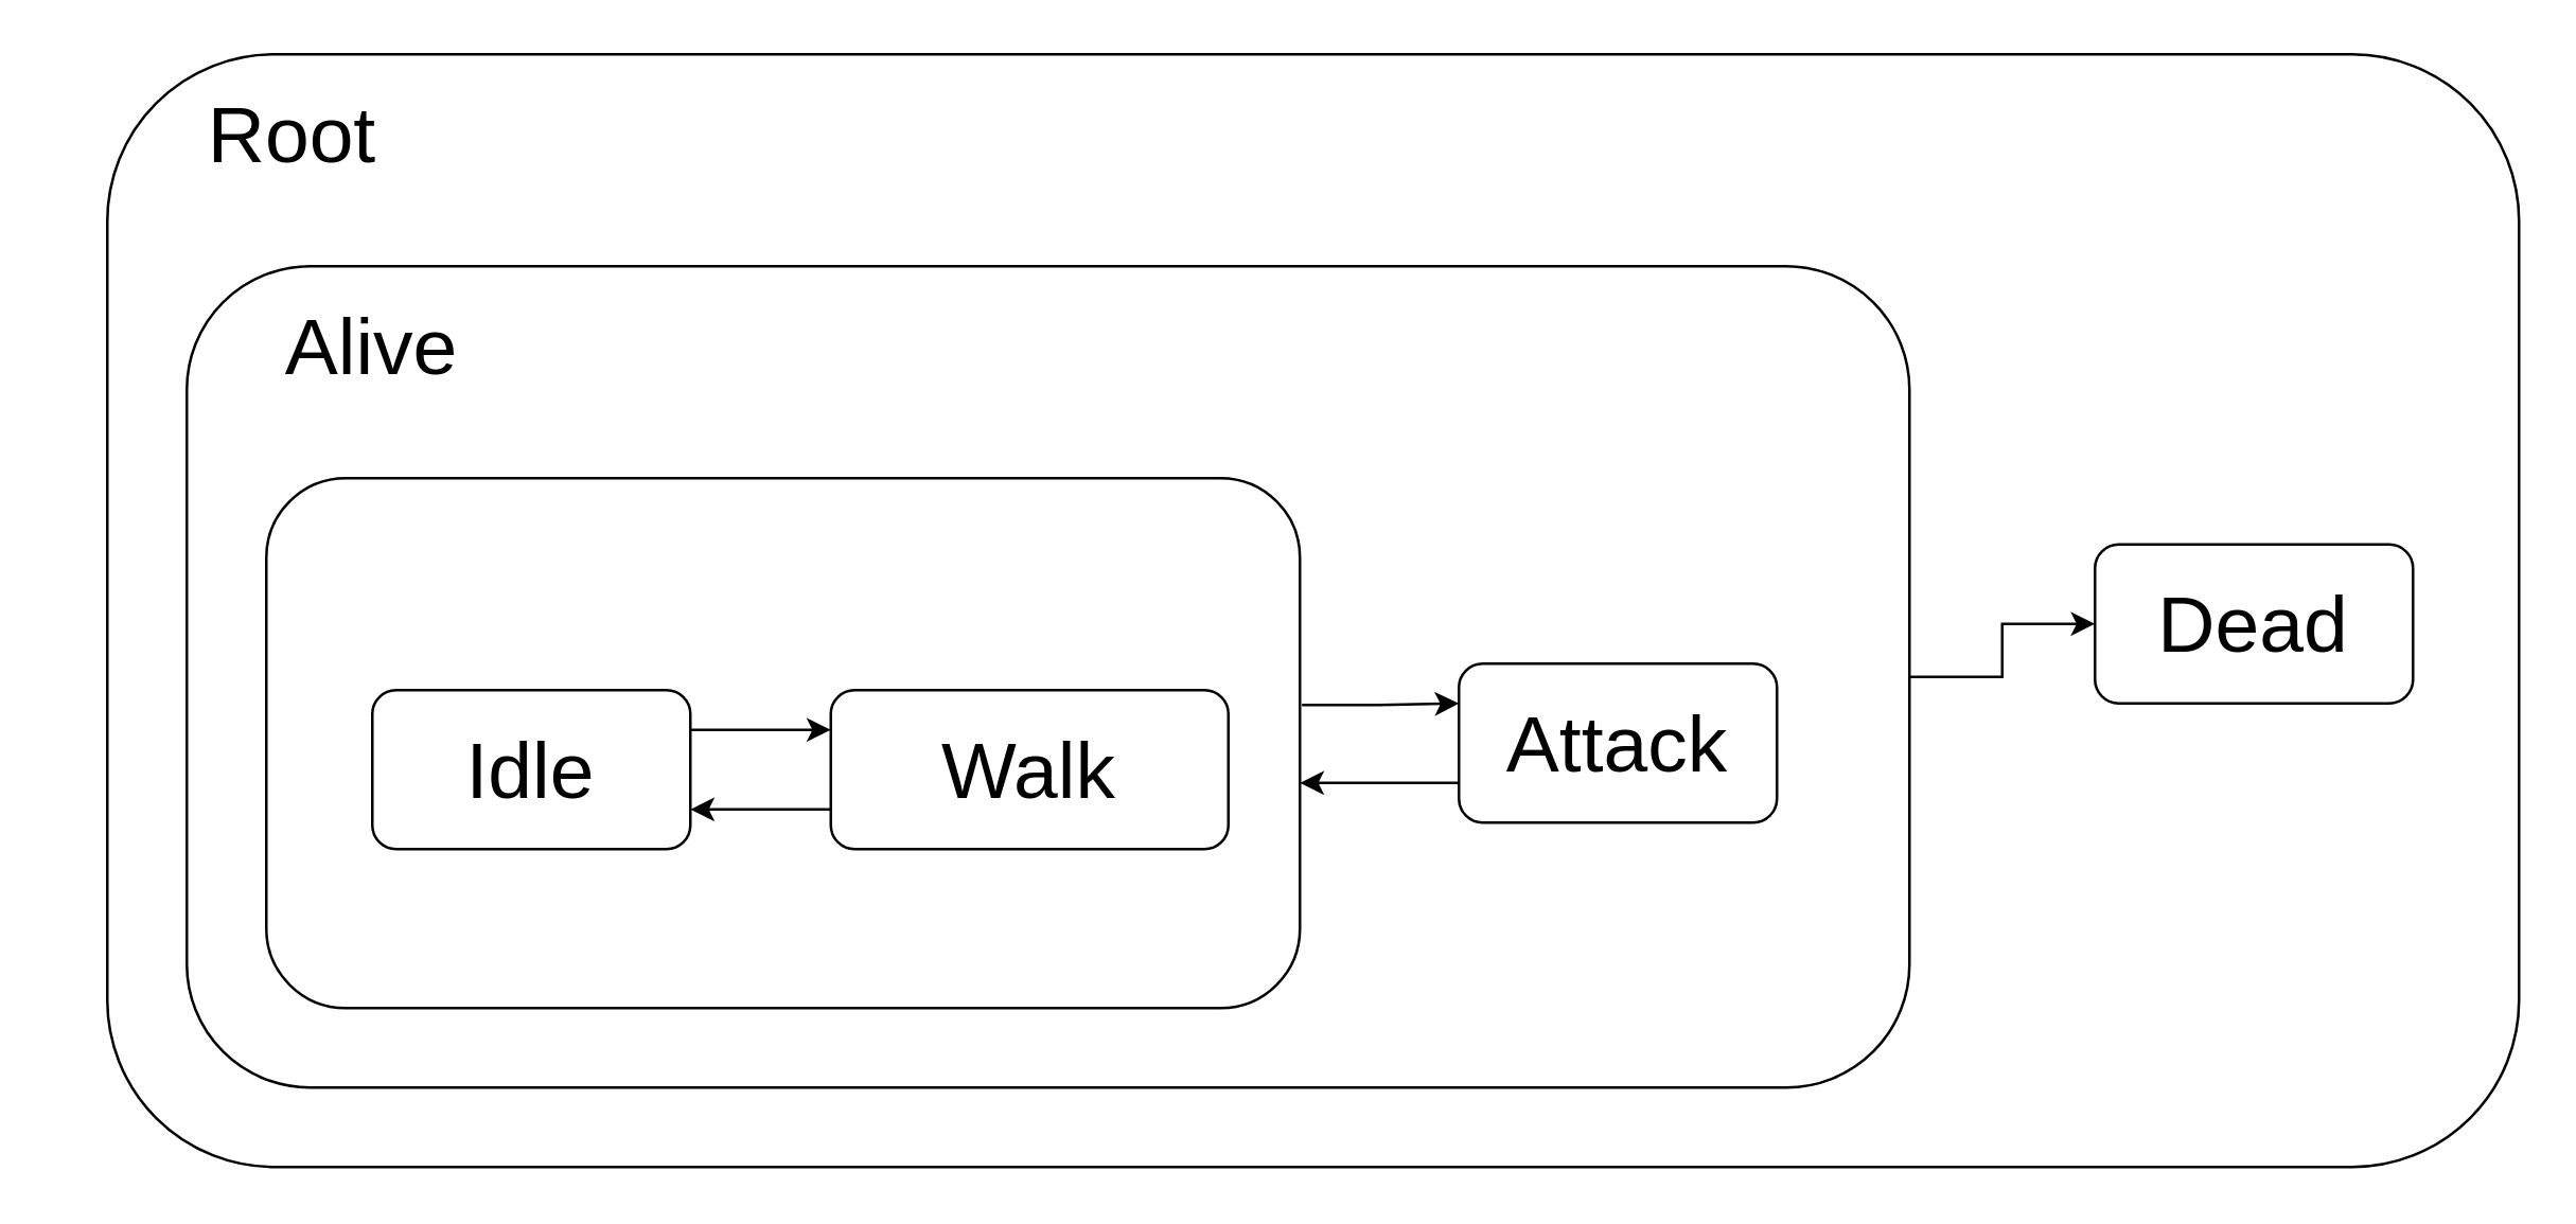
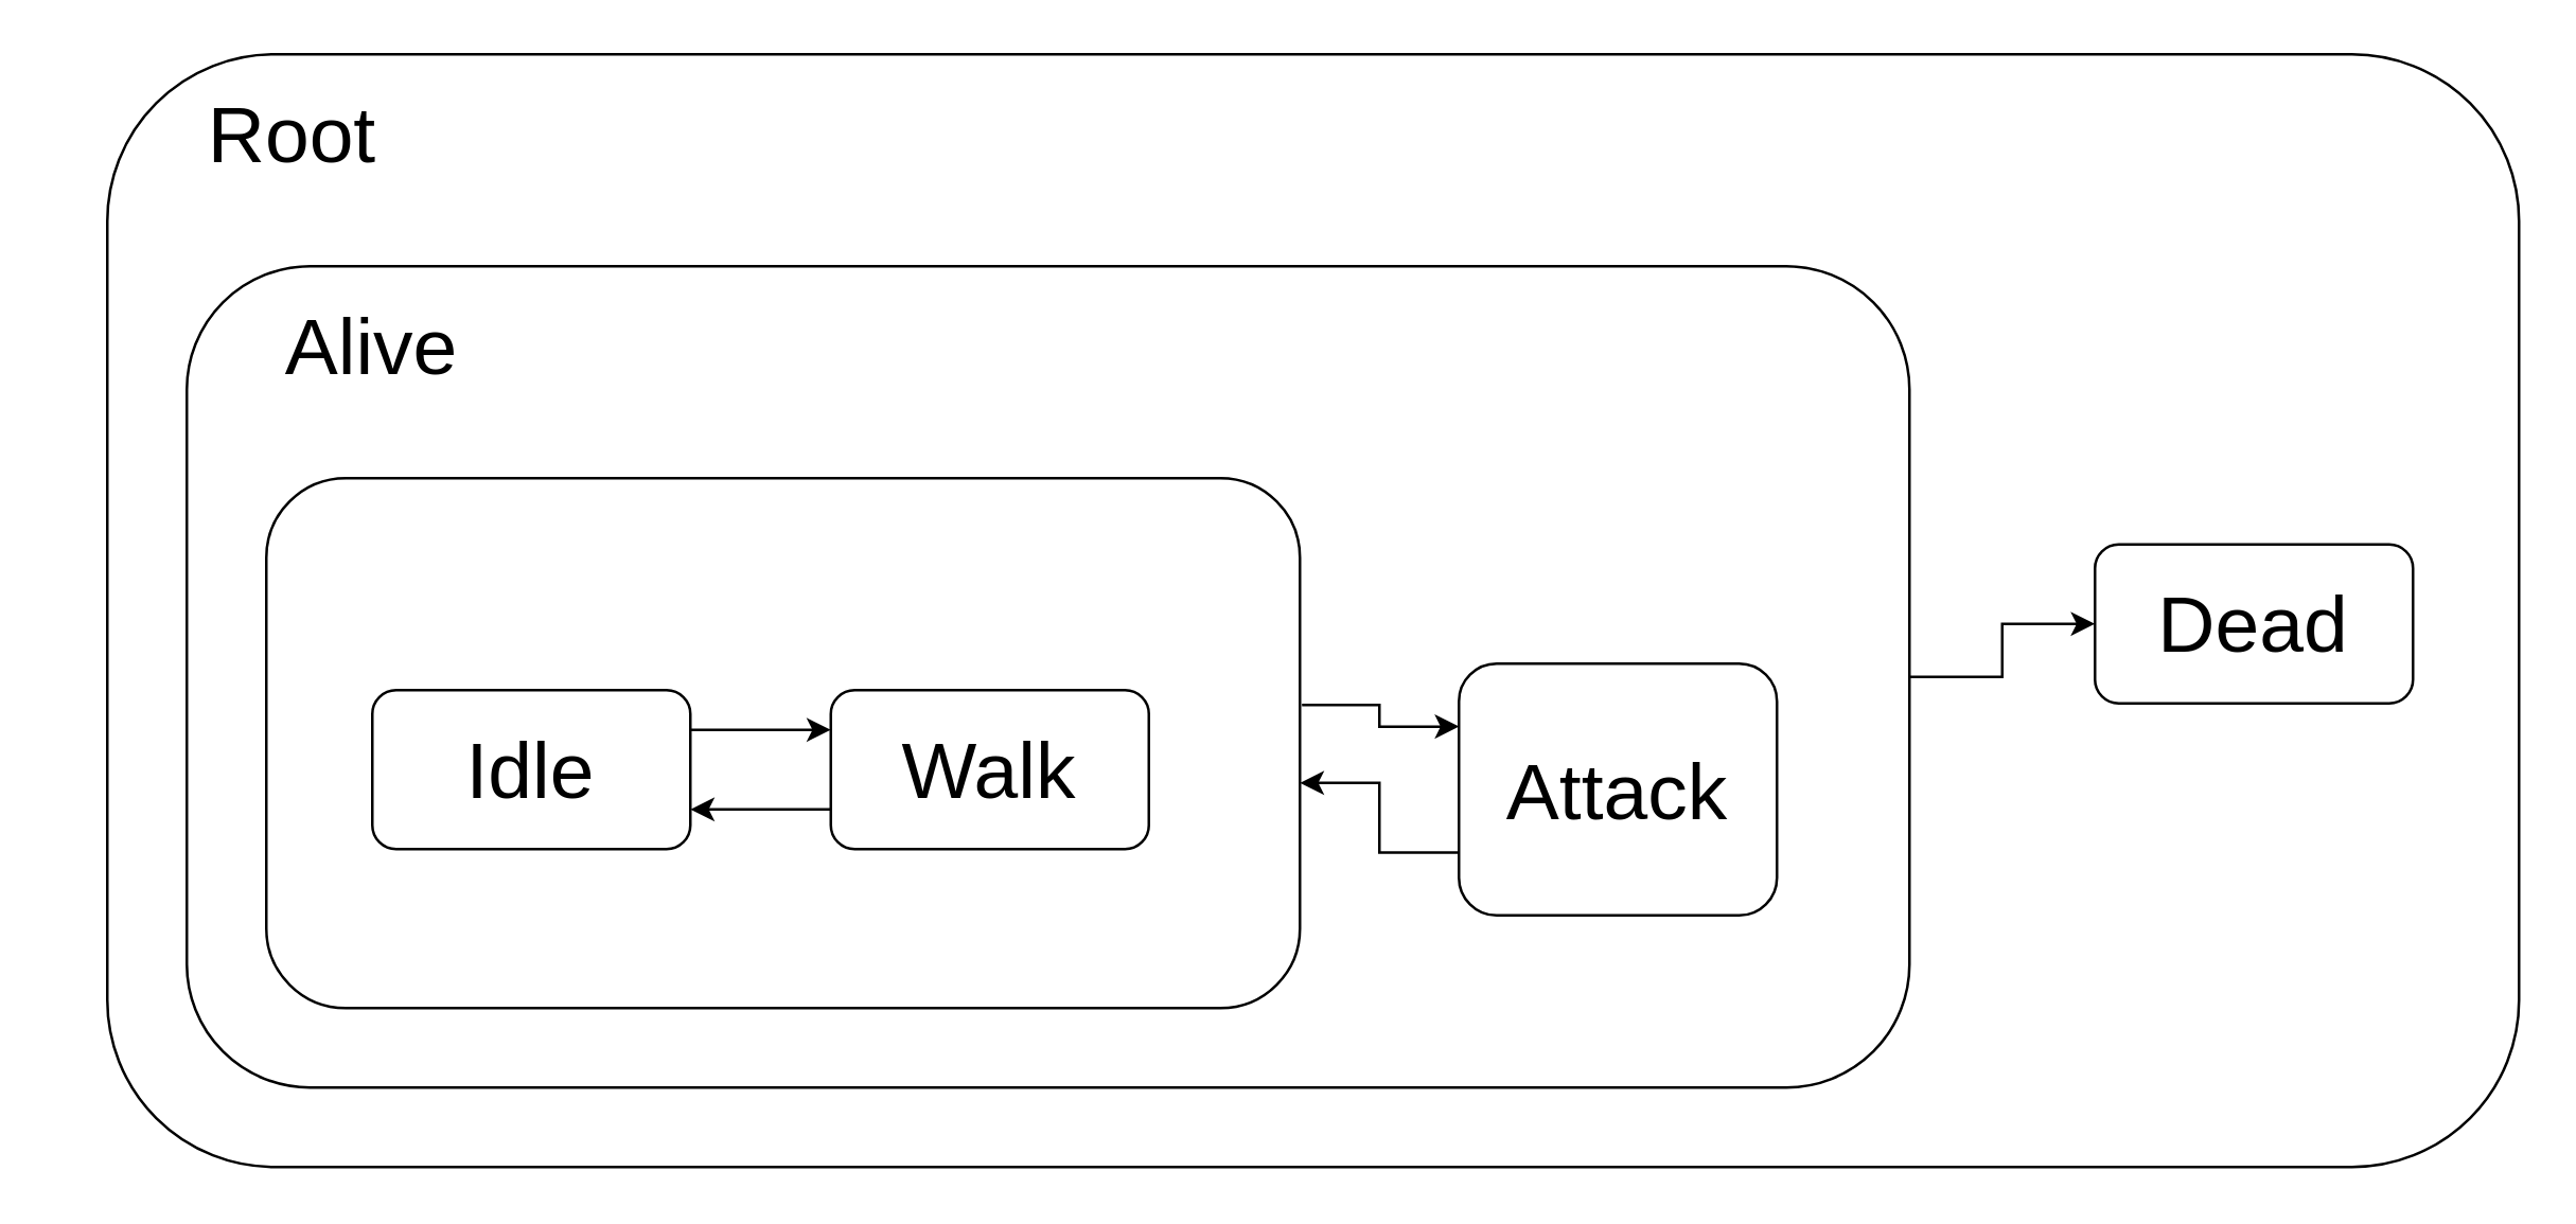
  <mxCell id="0" />
  <mxCell id="1" parent="0" />
  <mxCell id="2" value="" style="rounded=1;whiteSpace=wrap;html=1;fontSize=30;fillColor=none;" vertex="1" parent="1"><mxGeometry x="40" y="20" width="910" height="420" as="geometry" /></mxCell>
  <mxCell id="3" style="edgeStyle=orthogonalEdgeStyle;rounded=0;orthogonalLoop=1;jettySize=auto;html=1;entryX=0;entryY=0.5;entryDx=0;entryDy=0;fontSize=30;" parent="1" source="4" target="13" edge="1"><mxGeometry relative="1" as="geometry" /></mxCell>
  <mxCell id="4" value="" style="rounded=1;whiteSpace=wrap;html=1;fontSize=30;fillColor=none;" parent="1" vertex="1"><mxGeometry x="70" y="100" width="650" height="310" as="geometry" /></mxCell>
  <mxCell id="5" style="edgeStyle=orthogonalEdgeStyle;rounded=0;orthogonalLoop=1;jettySize=auto;html=1;entryX=0;entryY=0.25;entryDx=0;entryDy=0;fontSize=30;startArrow=none;startFill=0;exitX=1.002;exitY=0.428;exitDx=0;exitDy=0;exitPerimeter=0;" parent="1" source="6" target="11" edge="1"><mxGeometry relative="1" as="geometry"><Array as="points"><mxPoint x="520" y="266" /></Array></mxGeometry></mxCell>
  <mxCell id="6" value="" style="rounded=1;whiteSpace=wrap;html=1;fontSize=30;fillColor=none;" parent="1" vertex="1"><mxGeometry x="100" y="180" width="390" height="200" as="geometry" /></mxCell>
  <mxCell id="7" style="edgeStyle=orthogonalEdgeStyle;rounded=0;orthogonalLoop=1;jettySize=auto;html=1;entryX=0;entryY=0.25;entryDx=0;entryDy=0;fontSize=30;exitX=1;exitY=0.25;exitDx=0;exitDy=0;" parent="1" source="8" target="10" edge="1"><mxGeometry relative="1" as="geometry" /></mxCell>
  <mxCell id="8" value="Idle" style="rounded=1;whiteSpace=wrap;html=1;fontSize=30;" parent="1" vertex="1"><mxGeometry x="140" y="260" width="120" height="60" as="geometry" /></mxCell>
  <mxCell id="9" style="edgeStyle=orthogonalEdgeStyle;rounded=0;orthogonalLoop=1;jettySize=auto;html=1;entryX=1;entryY=0.75;entryDx=0;entryDy=0;startArrow=none;startFill=0;fontSize=30;endArrow=classic;endFill=1;exitX=0;exitY=0.75;exitDx=0;exitDy=0;" parent="1" source="10" target="8" edge="1"><mxGeometry relative="1" as="geometry" /></mxCell>
- <mxCell id="10" value="Walk" style="rounded=1;whiteSpace=wrap;html=1;fontSize=30;" parent="1" vertex="1"><mxGeometry x="313" y="260" width="150" height="60" as="geometry" /></mxCell>
- <mxCell id="11" value="Attack" style="rounded=1;whiteSpace=wrap;html=1;fontSize=30;" parent="1" vertex="1"><mxGeometry x="550" y="250" width="120" height="60" as="geometry" /></mxCell>
+ <mxCell id="10" value="Walk" style="rounded=1;whiteSpace=wrap;html=1;fontSize=30;" parent="1" vertex="1"><mxGeometry x="313" y="260" width="120" height="60" as="geometry" /></mxCell>
+ <mxCell id="11" value="Attack" style="rounded=1;whiteSpace=wrap;html=1;fontSize=30;" parent="1" vertex="1"><mxGeometry x="550" y="250" width="120" height="95" as="geometry" /></mxCell>
  <mxCell id="12" value="Alive" style="text;html=1;strokeColor=none;fillColor=none;align=center;verticalAlign=middle;whiteSpace=wrap;rounded=0;fontSize=30;" parent="1" vertex="1"><mxGeometry x="50" y="120" width="180" height="20" as="geometry" /></mxCell>
  <mxCell id="13" value="Dead" style="rounded=1;whiteSpace=wrap;html=1;fontSize=30;" parent="1" vertex="1"><mxGeometry x="790" y="205" width="120" height="60" as="geometry" /></mxCell>
  <mxCell id="14" style="edgeStyle=orthogonalEdgeStyle;rounded=0;orthogonalLoop=1;jettySize=auto;html=1;entryX=1;entryY=0.575;entryDx=0;entryDy=0;fontSize=30;startArrow=none;startFill=0;exitX=0;exitY=0.75;exitDx=0;exitDy=0;entryPerimeter=0;" parent="1" source="11" target="6" edge="1"><mxGeometry relative="1" as="geometry"><mxPoint x="500" y="290" as="sourcePoint" /><mxPoint x="560" y="290" as="targetPoint" /></mxGeometry></mxCell>
  <mxCell id="15" value="Root" style="text;html=1;strokeColor=none;fillColor=none;align=center;verticalAlign=middle;whiteSpace=wrap;rounded=0;fontSize=30;" vertex="1" parent="1"><mxGeometry x="20" y="40" width="180" height="20" as="geometry" /></mxCell>
